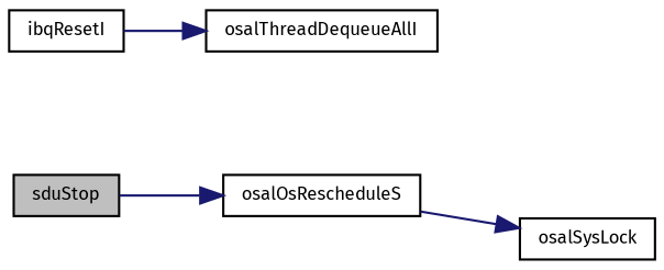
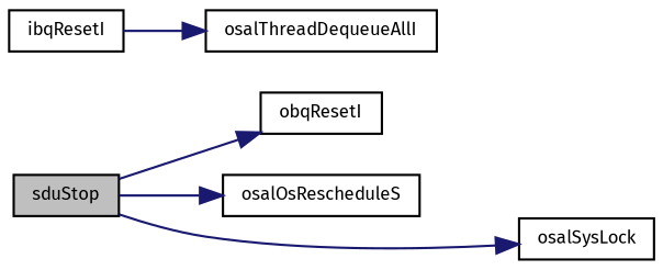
  digraph {
    fontname="Fira Sans"
    rankdir=LR
    node [color=black fontname="Fira Sans" fontsize=8 shape=record]
    edge [color=midnightblue fontname="Fira Sans" fontsize=8 labelfontname=Helvetica labelfontsize=8 style=solid]
    n1 [fillcolor=grey75 fontcolor=black height=0.2 label=sduStop style=filled width=0.4]
+   n2 [height=0.2 label=obqResetI width=0.4]
    n3 [height=0.2 label=osalOsRescheduleS width=0.4]
    n4 [height=0.2 label=osalSysLock width=0.4]
    n5 [height=0.2 label=ibqResetI width=0.4]
    n6 [height=0.2 label=osalThreadDequeueAllI width=0.4]
+   n1 -> n2
    n1 -> n3
-   n3 -> n4
+   n1 -> n4
    n5 -> n6
  }
